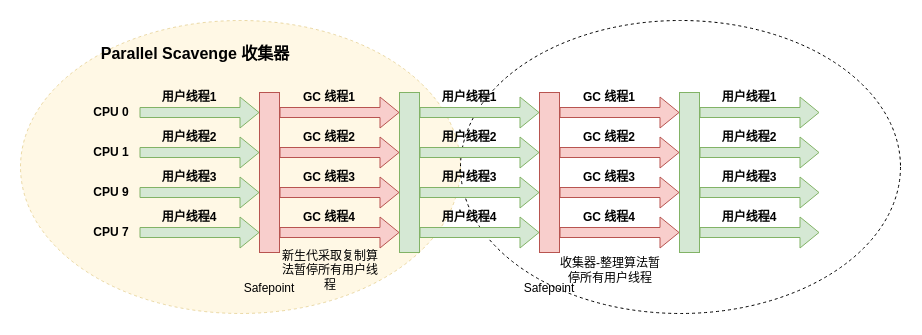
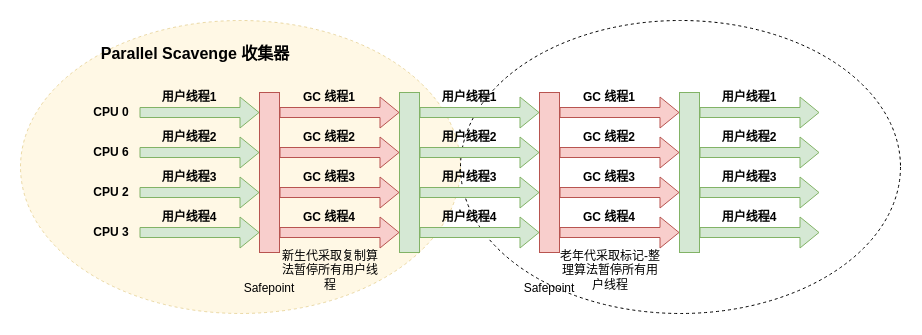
  <mxCell id="0" />
  <mxCell id="1" parent="0" />
  <mxCell id="2" value="" style="ellipse;whiteSpace=wrap;html=1;dashed=1;fillColor=#fff2cc;container=0;strokeColor=#d6b656;opacity=50;" parent="1" vertex="1"><mxGeometry x="20" y="20" width="440" height="293" as="geometry" /></mxCell>
  <mxCell id="3" value="" style="rounded=0;whiteSpace=wrap;html=1;fillColor=#d5e8d4;strokeColor=#82b366;container=0;" parent="1" vertex="1"><mxGeometry x="399" y="92" width="20" height="160" as="geometry" /></mxCell>
  <mxCell id="4" value="&lt;b&gt;CPU 0&lt;/b&gt;" style="text;html=1;strokeColor=none;fillColor=none;align=center;verticalAlign=middle;whiteSpace=wrap;rounded=0;container=0;" parent="1" vertex="1"><mxGeometry x="81" y="97" width="60" height="30" as="geometry" /></mxCell>
- <mxCell id="5" value="&lt;b&gt;CPU 1&lt;/b&gt;" style="text;html=1;strokeColor=none;fillColor=none;align=center;verticalAlign=middle;whiteSpace=wrap;rounded=0;container=0;" parent="1" vertex="1"><mxGeometry x="81" y="137" width="60" height="30" as="geometry" /></mxCell>
- <mxCell id="6" value="&lt;b&gt;CPU 9&lt;/b&gt;" style="text;html=1;strokeColor=none;fillColor=none;align=center;verticalAlign=middle;whiteSpace=wrap;rounded=0;container=0;" parent="1" vertex="1"><mxGeometry x="81" y="177" width="60" height="30" as="geometry" /></mxCell>
- <mxCell id="7" value="&lt;b&gt;CPU 7&lt;/b&gt;" style="text;html=1;strokeColor=none;fillColor=none;align=center;verticalAlign=middle;whiteSpace=wrap;rounded=0;container=0;" parent="1" vertex="1"><mxGeometry x="81" y="217" width="60" height="30" as="geometry" /></mxCell>
+ <mxCell id="5" value="&lt;b&gt;CPU 6&lt;/b&gt;" style="text;html=1;strokeColor=none;fillColor=none;align=center;verticalAlign=middle;whiteSpace=wrap;rounded=0;container=0;" parent="1" vertex="1"><mxGeometry x="81" y="137" width="60" height="30" as="geometry" /></mxCell>
+ <mxCell id="6" value="&lt;b&gt;CPU 2&lt;/b&gt;" style="text;html=1;strokeColor=none;fillColor=none;align=center;verticalAlign=middle;whiteSpace=wrap;rounded=0;container=0;" parent="1" vertex="1"><mxGeometry x="81" y="177" width="60" height="30" as="geometry" /></mxCell>
+ <mxCell id="7" value="&lt;b&gt;CPU 3&lt;/b&gt;" style="text;html=1;strokeColor=none;fillColor=none;align=center;verticalAlign=middle;whiteSpace=wrap;rounded=0;container=0;" parent="1" vertex="1"><mxGeometry x="81" y="217" width="60" height="30" as="geometry" /></mxCell>
  <mxCell id="8" value="" style="rounded=0;whiteSpace=wrap;html=1;fillColor=#d5e8d4;strokeColor=#82b366;container=0;" parent="1" vertex="1"><mxGeometry x="679" y="92" width="20" height="160" as="geometry" /></mxCell>
  <mxCell id="9" value="" style="shape=flexArrow;endArrow=classic;html=1;rounded=0;fillColor=#d5e8d4;strokeColor=#82b366;movable=1;resizable=1;rotatable=1;deletable=1;editable=1;locked=0;connectable=1;" parent="1" edge="1"><mxGeometry width="50" height="50" relative="1" as="geometry"><mxPoint x="699" y="112" as="sourcePoint" /><mxPoint x="819" y="112" as="targetPoint" /></mxGeometry></mxCell>
  <mxCell id="10" value="用户线程1" style="text;html=1;strokeColor=none;fillColor=none;align=center;verticalAlign=middle;whiteSpace=wrap;rounded=0;fontStyle=1;movable=1;resizable=1;rotatable=1;deletable=1;editable=1;locked=0;connectable=1;container=0;" parent="1" vertex="1"><mxGeometry x="719" y="82" width="60" height="30" as="geometry" /></mxCell>
  <mxCell id="11" value="" style="shape=flexArrow;endArrow=classic;html=1;rounded=0;fillColor=#d5e8d4;strokeColor=#82b366;movable=1;resizable=1;rotatable=1;deletable=1;editable=1;locked=0;connectable=1;" parent="1" edge="1"><mxGeometry width="50" height="50" relative="1" as="geometry"><mxPoint x="699" y="232" as="sourcePoint" /><mxPoint x="819" y="232" as="targetPoint" /></mxGeometry></mxCell>
  <mxCell id="12" value="用户线程4" style="text;html=1;strokeColor=none;fillColor=none;align=center;verticalAlign=middle;whiteSpace=wrap;rounded=0;fontStyle=1;movable=1;resizable=1;rotatable=1;deletable=1;editable=1;locked=0;connectable=1;container=0;" parent="1" vertex="1"><mxGeometry x="719" y="202" width="60" height="30" as="geometry" /></mxCell>
  <mxCell id="13" value="" style="ellipse;whiteSpace=wrap;html=1;dashed=1;fillColor=none;container=0;" parent="1" vertex="1"><mxGeometry x="460" y="20" width="440" height="293" as="geometry" /></mxCell>
  <mxCell id="14" value="" style="rounded=0;whiteSpace=wrap;html=1;fillColor=#f8cecc;strokeColor=#b85450;container=0;" parent="1" vertex="1"><mxGeometry x="259" y="92" width="20" height="160" as="geometry" /></mxCell>
  <mxCell id="15" value="新生代采取复制算法暂停所有用户线程" style="text;html=1;strokeColor=none;fillColor=none;align=center;verticalAlign=middle;whiteSpace=wrap;rounded=0;container=0;" parent="1" vertex="1"><mxGeometry x="279" y="242" width="102" height="56" as="geometry" /></mxCell>
  <mxCell id="16" value="Parallel Scavenge 收集器" style="text;html=1;strokeColor=none;fillColor=none;align=center;verticalAlign=middle;whiteSpace=wrap;rounded=0;fontStyle=1;fontSize=16;container=0;" parent="1" vertex="1"><mxGeometry x="62" y="38" width="266" height="30" as="geometry" /></mxCell>
  <mxCell id="17" value="" style="shape=flexArrow;endArrow=classic;html=1;rounded=0;fillColor=#d5e8d4;strokeColor=#82b366;movable=1;resizable=1;rotatable=1;deletable=1;editable=1;locked=0;connectable=1;" parent="1" edge="1"><mxGeometry width="50" height="50" relative="1" as="geometry"><mxPoint x="139" y="112" as="sourcePoint" /><mxPoint x="259" y="112" as="targetPoint" /></mxGeometry></mxCell>
  <mxCell id="18" value="用户线程1" style="text;html=1;strokeColor=none;fillColor=none;align=center;verticalAlign=middle;whiteSpace=wrap;rounded=0;fontStyle=1;movable=1;resizable=1;rotatable=1;deletable=1;editable=1;locked=0;connectable=1;container=0;" parent="1" vertex="1"><mxGeometry x="159" y="82" width="60" height="30" as="geometry" /></mxCell>
  <mxCell id="19" value="" style="shape=flexArrow;endArrow=classic;html=1;rounded=0;fillColor=#d5e8d4;strokeColor=#82b366;movable=1;resizable=1;rotatable=1;deletable=1;editable=1;locked=0;connectable=1;" parent="1" edge="1"><mxGeometry width="50" height="50" relative="1" as="geometry"><mxPoint x="139" y="152" as="sourcePoint" /><mxPoint x="259" y="152" as="targetPoint" /></mxGeometry></mxCell>
  <mxCell id="20" value="用户线程2" style="text;html=1;strokeColor=none;fillColor=none;align=center;verticalAlign=middle;whiteSpace=wrap;rounded=0;fontStyle=1;movable=1;resizable=1;rotatable=1;deletable=1;editable=1;locked=0;connectable=1;container=0;" parent="1" vertex="1"><mxGeometry x="159" y="122" width="60" height="30" as="geometry" /></mxCell>
  <mxCell id="21" value="" style="shape=flexArrow;endArrow=classic;html=1;rounded=0;fillColor=#d5e8d4;strokeColor=#82b366;movable=1;resizable=1;rotatable=1;deletable=1;editable=1;locked=0;connectable=1;" parent="1" edge="1"><mxGeometry width="50" height="50" relative="1" as="geometry"><mxPoint x="139" y="192" as="sourcePoint" /><mxPoint x="259" y="192" as="targetPoint" /></mxGeometry></mxCell>
  <mxCell id="22" value="用户线程3" style="text;html=1;strokeColor=none;fillColor=none;align=center;verticalAlign=middle;whiteSpace=wrap;rounded=0;fontStyle=1;movable=1;resizable=1;rotatable=1;deletable=1;editable=1;locked=0;connectable=1;container=0;" parent="1" vertex="1"><mxGeometry x="159" y="162" width="60" height="30" as="geometry" /></mxCell>
  <mxCell id="23" value="" style="shape=flexArrow;endArrow=classic;html=1;rounded=0;fillColor=#d5e8d4;strokeColor=#82b366;movable=1;resizable=1;rotatable=1;deletable=1;editable=1;locked=0;connectable=1;" parent="1" edge="1"><mxGeometry width="50" height="50" relative="1" as="geometry"><mxPoint x="139" y="232" as="sourcePoint" /><mxPoint x="259" y="232" as="targetPoint" /></mxGeometry></mxCell>
  <mxCell id="24" value="用户线程4" style="text;html=1;strokeColor=none;fillColor=none;align=center;verticalAlign=middle;whiteSpace=wrap;rounded=0;fontStyle=1;movable=1;resizable=1;rotatable=1;deletable=1;editable=1;locked=0;connectable=1;container=0;" parent="1" vertex="1"><mxGeometry x="159" y="202" width="60" height="30" as="geometry" /></mxCell>
  <mxCell id="25" value="" style="rounded=0;whiteSpace=wrap;html=1;fillColor=#f8cecc;strokeColor=#b85450;container=0;" parent="1" vertex="1"><mxGeometry x="539" y="92" width="20" height="160" as="geometry" /></mxCell>
  <mxCell id="26" value="" style="shape=flexArrow;endArrow=classic;html=1;rounded=0;fillColor=#d5e8d4;strokeColor=#82b366;movable=1;resizable=1;rotatable=1;deletable=1;editable=1;locked=0;connectable=1;" parent="1" edge="1"><mxGeometry width="50" height="50" relative="1" as="geometry"><mxPoint x="419" y="112" as="sourcePoint" /><mxPoint x="539" y="112" as="targetPoint" /></mxGeometry></mxCell>
  <mxCell id="27" value="用户线程1" style="text;html=1;strokeColor=none;fillColor=none;align=center;verticalAlign=middle;whiteSpace=wrap;rounded=0;fontStyle=1;movable=1;resizable=1;rotatable=1;deletable=1;editable=1;locked=0;connectable=1;container=0;" parent="1" vertex="1"><mxGeometry x="439" y="82" width="60" height="30" as="geometry" /></mxCell>
  <mxCell id="28" value="" style="shape=flexArrow;endArrow=classic;html=1;rounded=0;fillColor=#d5e8d4;strokeColor=#82b366;movable=1;resizable=1;rotatable=1;deletable=1;editable=1;locked=0;connectable=1;" parent="1" edge="1"><mxGeometry width="50" height="50" relative="1" as="geometry"><mxPoint x="419" y="152" as="sourcePoint" /><mxPoint x="539" y="152" as="targetPoint" /></mxGeometry></mxCell>
  <mxCell id="29" value="用户线程2" style="text;html=1;strokeColor=none;fillColor=none;align=center;verticalAlign=middle;whiteSpace=wrap;rounded=0;fontStyle=1;movable=1;resizable=1;rotatable=1;deletable=1;editable=1;locked=0;connectable=1;container=0;" parent="1" vertex="1"><mxGeometry x="439" y="122" width="60" height="30" as="geometry" /></mxCell>
  <mxCell id="30" value="" style="shape=flexArrow;endArrow=classic;html=1;rounded=0;fillColor=#d5e8d4;strokeColor=#82b366;movable=1;resizable=1;rotatable=1;deletable=1;editable=1;locked=0;connectable=1;" parent="1" edge="1"><mxGeometry width="50" height="50" relative="1" as="geometry"><mxPoint x="419" y="192" as="sourcePoint" /><mxPoint x="539" y="192" as="targetPoint" /></mxGeometry></mxCell>
  <mxCell id="31" value="用户线程3" style="text;html=1;strokeColor=none;fillColor=none;align=center;verticalAlign=middle;whiteSpace=wrap;rounded=0;fontStyle=1;movable=1;resizable=1;rotatable=1;deletable=1;editable=1;locked=0;connectable=1;container=0;" parent="1" vertex="1"><mxGeometry x="439" y="162" width="60" height="30" as="geometry" /></mxCell>
  <mxCell id="32" value="" style="shape=flexArrow;endArrow=classic;html=1;rounded=0;fillColor=#d5e8d4;strokeColor=#82b366;movable=1;resizable=1;rotatable=1;deletable=1;editable=1;locked=0;connectable=1;" parent="1" edge="1"><mxGeometry width="50" height="50" relative="1" as="geometry"><mxPoint x="419" y="232" as="sourcePoint" /><mxPoint x="539" y="232" as="targetPoint" /></mxGeometry></mxCell>
  <mxCell id="33" value="用户线程4" style="text;html=1;strokeColor=none;fillColor=none;align=center;verticalAlign=middle;whiteSpace=wrap;rounded=0;fontStyle=1;movable=1;resizable=1;rotatable=1;deletable=1;editable=1;locked=0;connectable=1;container=0;" parent="1" vertex="1"><mxGeometry x="439" y="202" width="60" height="30" as="geometry" /></mxCell>
  <mxCell id="34" value="" style="shape=flexArrow;endArrow=classic;html=1;rounded=0;fillColor=#f8cecc;strokeColor=#b85450;movable=1;resizable=1;rotatable=1;deletable=1;editable=1;locked=0;connectable=1;" parent="1" edge="1"><mxGeometry width="50" height="50" relative="1" as="geometry"><mxPoint x="279" y="112" as="sourcePoint" /><mxPoint x="399" y="112" as="targetPoint" /></mxGeometry></mxCell>
  <mxCell id="35" value="GC 线程1" style="text;html=1;strokeColor=none;fillColor=none;align=center;verticalAlign=middle;whiteSpace=wrap;rounded=0;fontStyle=1;movable=1;resizable=1;rotatable=1;deletable=1;editable=1;locked=0;connectable=1;container=0;" parent="1" vertex="1"><mxGeometry x="299" y="82" width="60" height="30" as="geometry" /></mxCell>
  <mxCell id="36" value="" style="shape=flexArrow;endArrow=classic;html=1;rounded=0;fillColor=#f8cecc;strokeColor=#b85450;movable=1;resizable=1;rotatable=1;deletable=1;editable=1;locked=0;connectable=1;" parent="1" edge="1"><mxGeometry width="50" height="50" relative="1" as="geometry"><mxPoint x="279" y="152" as="sourcePoint" /><mxPoint x="399" y="152" as="targetPoint" /></mxGeometry></mxCell>
  <mxCell id="37" value="GC 线程2" style="text;html=1;strokeColor=none;fillColor=none;align=center;verticalAlign=middle;whiteSpace=wrap;rounded=0;fontStyle=1;movable=1;resizable=1;rotatable=1;deletable=1;editable=1;locked=0;connectable=1;container=0;" parent="1" vertex="1"><mxGeometry x="299" y="122" width="60" height="30" as="geometry" /></mxCell>
  <mxCell id="38" value="" style="shape=flexArrow;endArrow=classic;html=1;rounded=0;fillColor=#f8cecc;strokeColor=#b85450;movable=1;resizable=1;rotatable=1;deletable=1;editable=1;locked=0;connectable=1;" parent="1" edge="1"><mxGeometry width="50" height="50" relative="1" as="geometry"><mxPoint x="279" y="192" as="sourcePoint" /><mxPoint x="399" y="192" as="targetPoint" /></mxGeometry></mxCell>
  <mxCell id="39" value="GC 线程3" style="text;html=1;strokeColor=none;fillColor=none;align=center;verticalAlign=middle;whiteSpace=wrap;rounded=0;fontStyle=1;movable=1;resizable=1;rotatable=1;deletable=1;editable=1;locked=0;connectable=1;container=0;" parent="1" vertex="1"><mxGeometry x="299" y="162" width="60" height="30" as="geometry" /></mxCell>
  <mxCell id="40" value="" style="shape=flexArrow;endArrow=classic;html=1;rounded=0;fillColor=#f8cecc;strokeColor=#b85450;movable=1;resizable=1;rotatable=1;deletable=1;editable=1;locked=0;connectable=1;" parent="1" edge="1"><mxGeometry width="50" height="50" relative="1" as="geometry"><mxPoint x="279" y="232" as="sourcePoint" /><mxPoint x="399" y="232" as="targetPoint" /></mxGeometry></mxCell>
  <mxCell id="41" value="GC 线程4" style="text;html=1;strokeColor=none;fillColor=none;align=center;verticalAlign=middle;whiteSpace=wrap;rounded=0;fontStyle=1;movable=1;resizable=1;rotatable=1;deletable=1;editable=1;locked=0;connectable=1;container=0;" parent="1" vertex="1"><mxGeometry x="299" y="202" width="60" height="30" as="geometry" /></mxCell>
  <mxCell id="42" value="" style="shape=flexArrow;endArrow=classic;html=1;rounded=0;fillColor=#d5e8d4;strokeColor=#82b366;movable=1;resizable=1;rotatable=1;deletable=1;editable=1;locked=0;connectable=1;" parent="1" edge="1"><mxGeometry width="50" height="50" relative="1" as="geometry"><mxPoint x="699" y="152" as="sourcePoint" /><mxPoint x="819" y="152" as="targetPoint" /></mxGeometry></mxCell>
  <mxCell id="43" value="用户线程2" style="text;html=1;strokeColor=none;fillColor=none;align=center;verticalAlign=middle;whiteSpace=wrap;rounded=0;fontStyle=1;movable=1;resizable=1;rotatable=1;deletable=1;editable=1;locked=0;connectable=1;container=0;" parent="1" vertex="1"><mxGeometry x="719" y="122" width="60" height="30" as="geometry" /></mxCell>
  <mxCell id="44" value="" style="shape=flexArrow;endArrow=classic;html=1;rounded=0;fillColor=#d5e8d4;strokeColor=#82b366;movable=1;resizable=1;rotatable=1;deletable=1;editable=1;locked=0;connectable=1;" parent="1" edge="1"><mxGeometry width="50" height="50" relative="1" as="geometry"><mxPoint x="699" y="192" as="sourcePoint" /><mxPoint x="819" y="192" as="targetPoint" /></mxGeometry></mxCell>
  <mxCell id="45" value="用户线程3" style="text;html=1;strokeColor=none;fillColor=none;align=center;verticalAlign=middle;whiteSpace=wrap;rounded=0;fontStyle=1;movable=1;resizable=1;rotatable=1;deletable=1;editable=1;locked=0;connectable=1;container=0;" parent="1" vertex="1"><mxGeometry x="719" y="162" width="60" height="30" as="geometry" /></mxCell>
- <mxCell id="46" value="收集器-整理算法暂停所有用户线程" style="text;html=1;strokeColor=none;fillColor=none;align=center;verticalAlign=middle;whiteSpace=wrap;rounded=0;container=0;" parent="1" vertex="1"><mxGeometry x="559" y="242" width="102" height="56" as="geometry" /></mxCell>
+ <mxCell id="46" value="老年代采取标记-整理算法暂停所有用户线程" style="text;html=1;strokeColor=none;fillColor=none;align=center;verticalAlign=middle;whiteSpace=wrap;rounded=0;container=0;" parent="1" vertex="1"><mxGeometry x="559" y="242" width="102" height="56" as="geometry" /></mxCell>
  <mxCell id="47" value="" style="shape=flexArrow;endArrow=classic;html=1;rounded=0;fillColor=#f8cecc;strokeColor=#b85450;movable=1;resizable=1;rotatable=1;deletable=1;editable=1;locked=0;connectable=1;" parent="1" edge="1"><mxGeometry width="50" height="50" relative="1" as="geometry"><mxPoint x="559" y="112" as="sourcePoint" /><mxPoint x="679" y="112" as="targetPoint" /></mxGeometry></mxCell>
  <mxCell id="48" value="GC 线程1" style="text;html=1;strokeColor=none;fillColor=none;align=center;verticalAlign=middle;whiteSpace=wrap;rounded=0;fontStyle=1;movable=1;resizable=1;rotatable=1;deletable=1;editable=1;locked=0;connectable=1;container=0;" parent="1" vertex="1"><mxGeometry x="579" y="82" width="60" height="30" as="geometry" /></mxCell>
  <mxCell id="49" value="" style="shape=flexArrow;endArrow=classic;html=1;rounded=0;fillColor=#f8cecc;strokeColor=#b85450;movable=1;resizable=1;rotatable=1;deletable=1;editable=1;locked=0;connectable=1;" parent="1" edge="1"><mxGeometry width="50" height="50" relative="1" as="geometry"><mxPoint x="559" y="152" as="sourcePoint" /><mxPoint x="679" y="152" as="targetPoint" /></mxGeometry></mxCell>
  <mxCell id="50" value="GC 线程2" style="text;html=1;strokeColor=none;fillColor=none;align=center;verticalAlign=middle;whiteSpace=wrap;rounded=0;fontStyle=1;movable=1;resizable=1;rotatable=1;deletable=1;editable=1;locked=0;connectable=1;container=0;" parent="1" vertex="1"><mxGeometry x="579" y="122" width="60" height="30" as="geometry" /></mxCell>
  <mxCell id="51" value="" style="shape=flexArrow;endArrow=classic;html=1;rounded=0;fillColor=#f8cecc;strokeColor=#b85450;movable=1;resizable=1;rotatable=1;deletable=1;editable=1;locked=0;connectable=1;" parent="1" edge="1"><mxGeometry width="50" height="50" relative="1" as="geometry"><mxPoint x="559" y="192" as="sourcePoint" /><mxPoint x="679" y="192" as="targetPoint" /></mxGeometry></mxCell>
  <mxCell id="52" value="GC 线程3" style="text;html=1;strokeColor=none;fillColor=none;align=center;verticalAlign=middle;whiteSpace=wrap;rounded=0;fontStyle=1;movable=1;resizable=1;rotatable=1;deletable=1;editable=1;locked=0;connectable=1;container=0;" parent="1" vertex="1"><mxGeometry x="579" y="162" width="60" height="30" as="geometry" /></mxCell>
  <mxCell id="53" value="" style="shape=flexArrow;endArrow=classic;html=1;rounded=0;fillColor=#f8cecc;strokeColor=#b85450;movable=1;resizable=1;rotatable=1;deletable=1;editable=1;locked=0;connectable=1;" parent="1" edge="1"><mxGeometry width="50" height="50" relative="1" as="geometry"><mxPoint x="559" y="232" as="sourcePoint" /><mxPoint x="679" y="232" as="targetPoint" /></mxGeometry></mxCell>
  <mxCell id="54" value="GC 线程4" style="text;html=1;strokeColor=none;fillColor=none;align=center;verticalAlign=middle;whiteSpace=wrap;rounded=0;fontStyle=1;movable=1;resizable=1;rotatable=1;deletable=1;editable=1;locked=0;connectable=1;container=0;" parent="1" vertex="1"><mxGeometry x="579" y="202" width="60" height="30" as="geometry" /></mxCell>
  <mxCell id="55" value="Safepoint" style="text;html=1;strokeColor=none;fillColor=none;align=center;verticalAlign=middle;whiteSpace=wrap;rounded=0;" parent="1" vertex="1"><mxGeometry x="239" y="273" width="60" height="30" as="geometry" /></mxCell>
  <mxCell id="56" value="Safepoint" style="text;html=1;strokeColor=none;fillColor=none;align=center;verticalAlign=middle;whiteSpace=wrap;rounded=0;" parent="1" vertex="1"><mxGeometry x="519" y="273" width="60" height="30" as="geometry" /></mxCell>
